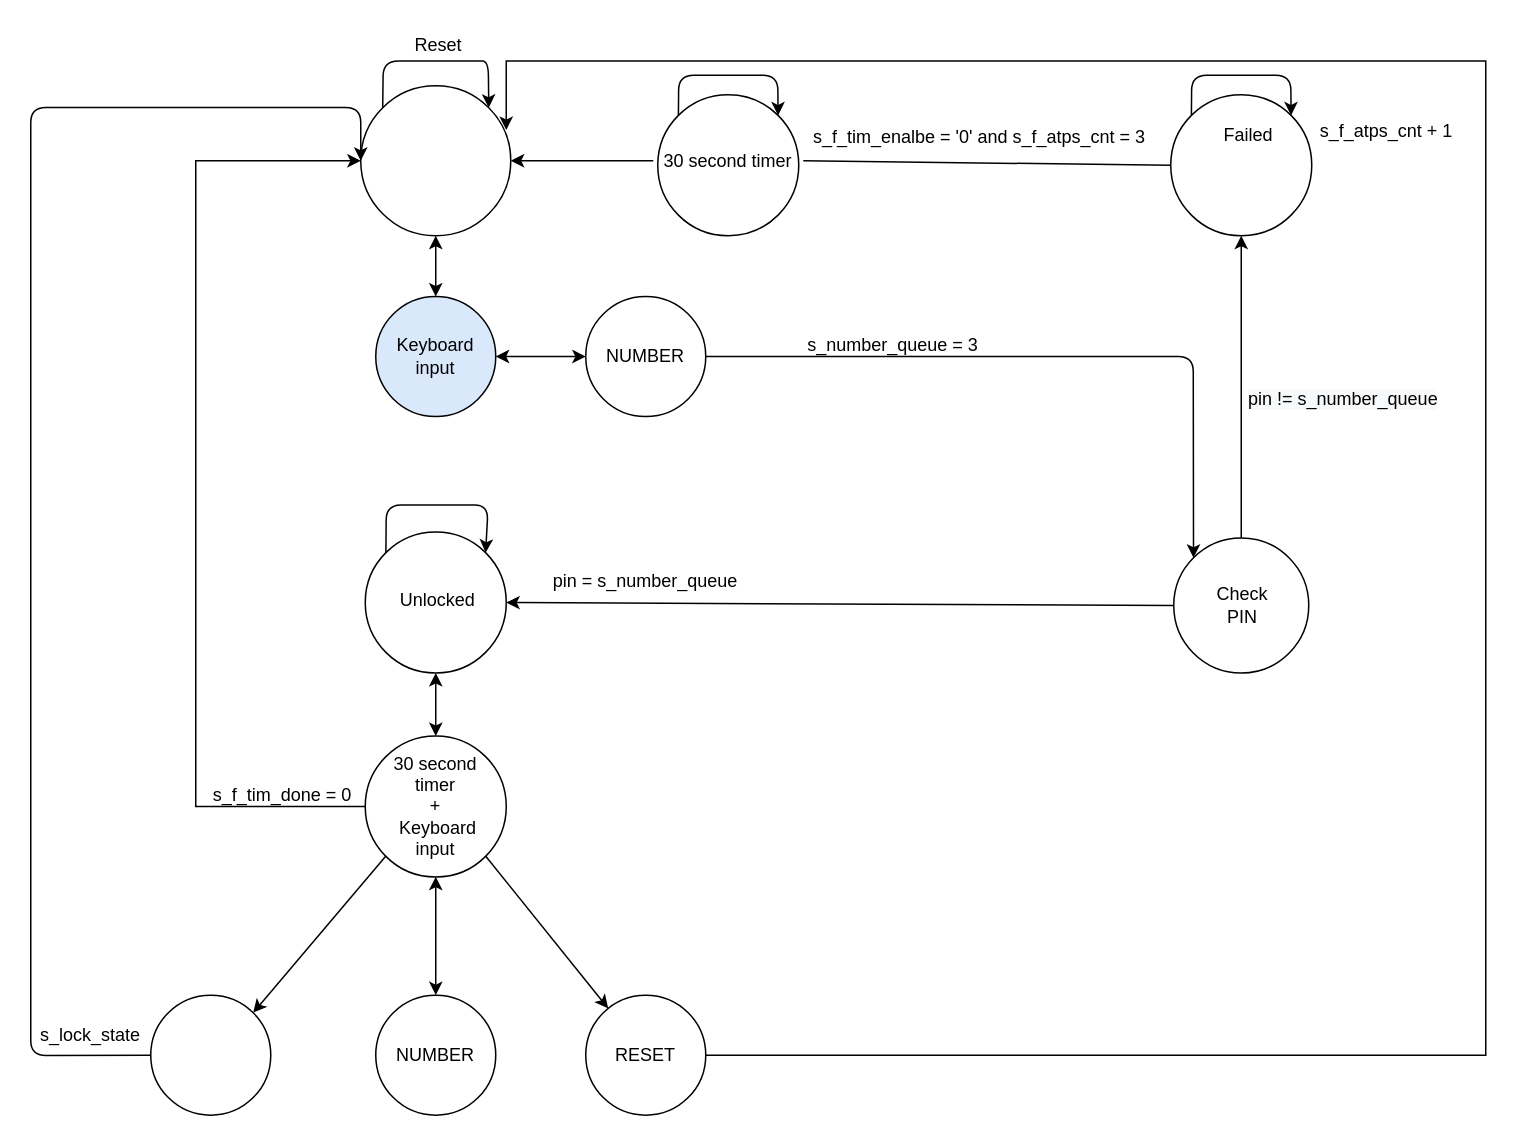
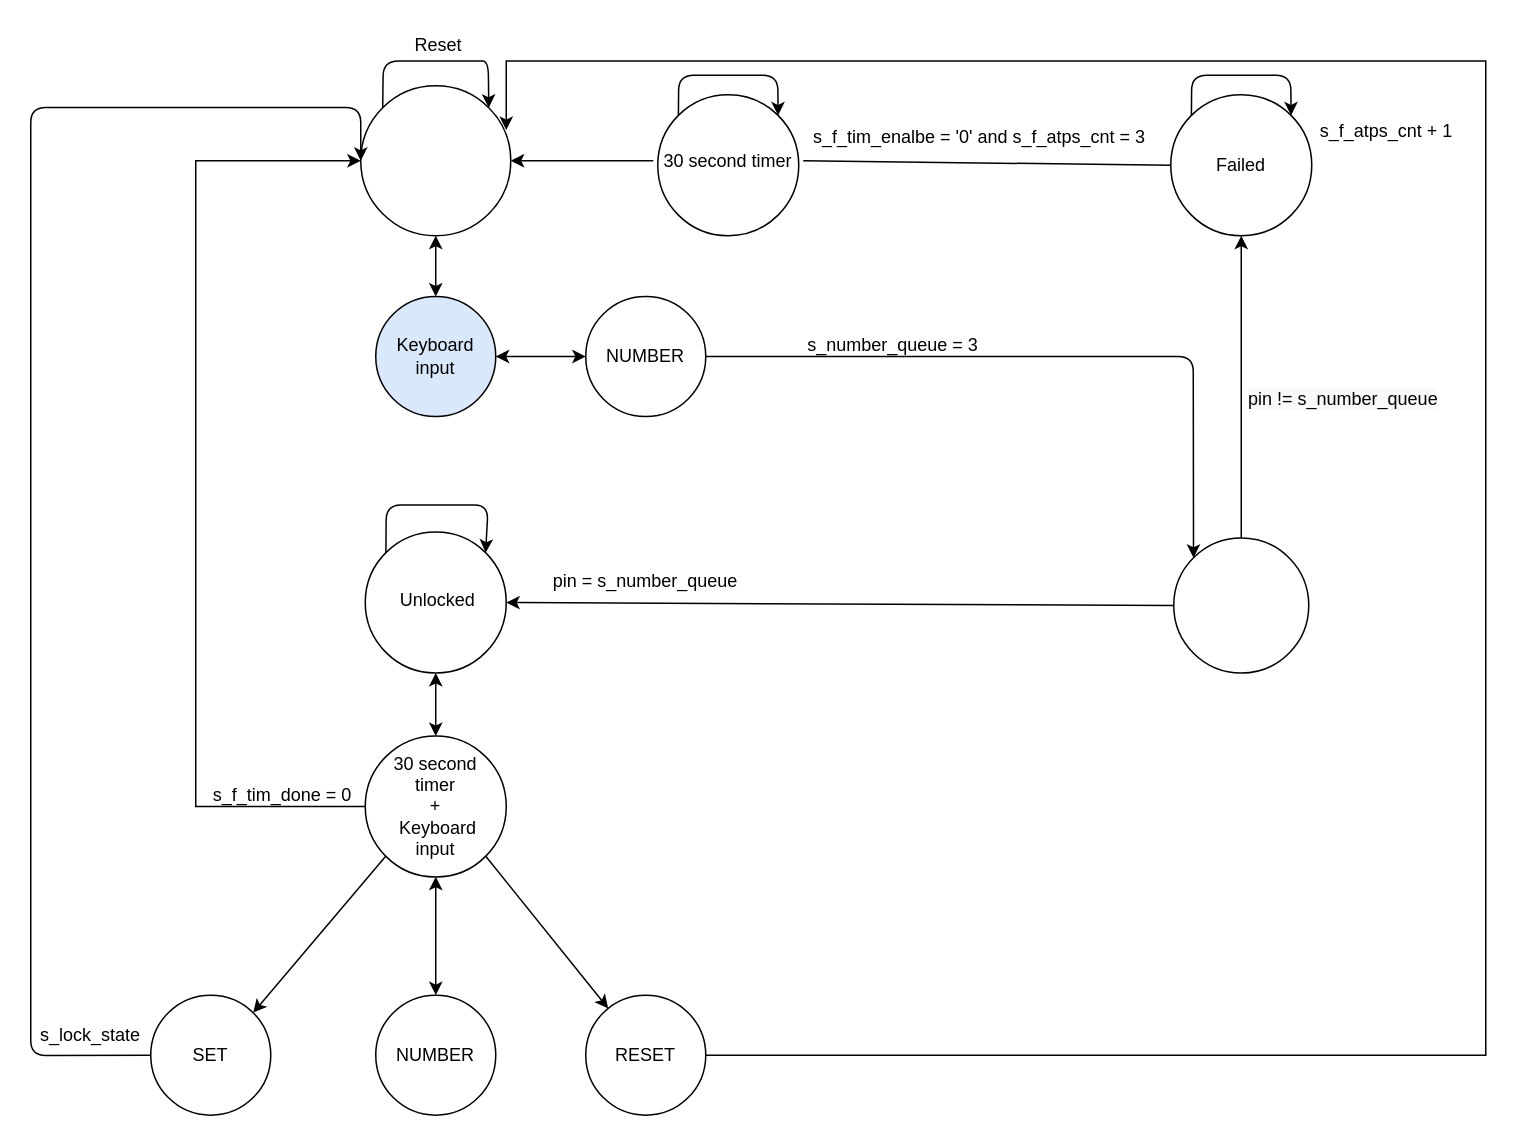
  <mxCell id="0" />
  <mxCell id="1" parent="0" />
  <mxCell id="2" value="" style="ellipse;whiteSpace=wrap;html=1;aspect=fixed;" parent="1" vertex="1"><mxGeometry x="240" y="56.5" width="100" height="100" as="geometry" /></mxCell>
  <mxCell id="3" value="" style="ellipse;whiteSpace=wrap;html=1;aspect=fixed;" parent="1" vertex="1"><mxGeometry x="780" y="62.5" width="94" height="94" as="geometry" /></mxCell>
- <mxCell id="4" value="Failed" style="text;html=1;strokeColor=none;fillColor=none;align=center;verticalAlign=middle;whiteSpace=wrap;rounded=0;" parent="1" vertex="1"><mxGeometry x="812" y="79.5" width="40" height="20" as="geometry" /></mxCell>
+ <mxCell id="4" value="Failed" style="text;html=1;strokeColor=none;fillColor=none;align=center;verticalAlign=middle;whiteSpace=wrap;rounded=0;" parent="1" vertex="1"><mxGeometry x="807" y="99.5" width="40" height="20" as="geometry" /></mxCell>
  <mxCell id="5" value="" style="endArrow=classic;html=1;exitX=0;exitY=0;exitDx=0;exitDy=0;entryX=1;entryY=0;entryDx=0;entryDy=0;" parent="1" source="2" target="2" edge="1"><mxGeometry width="50" height="50" relative="1" as="geometry"><mxPoint x="296" y="360" as="sourcePoint" /><mxPoint x="346" y="310" as="targetPoint" /><Array as="points"><mxPoint x="255" y="40" /><mxPoint x="282" y="40" /><mxPoint x="310" y="40" /><mxPoint x="325" y="40" /></Array></mxGeometry></mxCell>
  <mxCell id="6" style="edgeStyle=orthogonalEdgeStyle;rounded=0;orthogonalLoop=1;jettySize=auto;html=1;exitX=0.5;exitY=0;exitDx=0;exitDy=0;entryX=0.5;entryY=1;entryDx=0;entryDy=0;" parent="1" source="7" target="3" edge="1"><mxGeometry relative="1" as="geometry" /></mxCell>
  <mxCell id="7" value="" style="ellipse;whiteSpace=wrap;html=1;aspect=fixed;" parent="1" vertex="1"><mxGeometry x="782" y="358" width="90" height="90" as="geometry" /></mxCell>
- <mxCell id="8" value="Check PIN" style="text;html=1;strokeColor=none;fillColor=none;align=center;verticalAlign=middle;whiteSpace=wrap;rounded=0;" parent="1" vertex="1"><mxGeometry x="808" y="393" width="40" height="20" as="geometry" /></mxCell>
  <mxCell id="9" value="" style="ellipse;whiteSpace=wrap;html=1;aspect=fixed;" parent="1" vertex="1"><mxGeometry x="243" y="354" width="94" height="94" as="geometry" /></mxCell>
  <mxCell id="10" value="Unlocked" style="text;html=1;strokeColor=none;fillColor=none;align=center;verticalAlign=middle;whiteSpace=wrap;rounded=0;" parent="1" vertex="1"><mxGeometry x="270" y="393" width="43" height="13" as="geometry" /></mxCell>
  <mxCell id="11" value="" style="endArrow=classic;html=1;exitX=0;exitY=0;exitDx=0;exitDy=0;entryX=1;entryY=0;entryDx=0;entryDy=0;" parent="1" source="3" target="3" edge="1"><mxGeometry width="50" height="50" relative="1" as="geometry"><mxPoint x="787" y="29.5" as="sourcePoint" /><mxPoint x="837" y="-20.5" as="targetPoint" /><Array as="points"><mxPoint x="794" y="49.5" /><mxPoint x="827" y="49.5" /><mxPoint x="860" y="49.5" /></Array></mxGeometry></mxCell>
  <mxCell id="12" value="" style="endArrow=classic;html=1;exitX=0;exitY=0;exitDx=0;exitDy=0;entryX=1;entryY=0;entryDx=0;entryDy=0;" parent="1" source="9" target="9" edge="1"><mxGeometry width="50" height="50" relative="1" as="geometry"><mxPoint x="97" y="156" as="sourcePoint" /><mxPoint x="147" y="106" as="targetPoint" /><Array as="points"><mxPoint x="257" y="336" /><mxPoint x="297" y="336" /><mxPoint x="325" y="336" /></Array></mxGeometry></mxCell>
  <mxCell id="13" value="" style="endArrow=classic;html=1;entryX=1;entryY=0.5;entryDx=0;entryDy=0;exitX=0;exitY=0.5;exitDx=0;exitDy=0;" parent="1" source="7" target="9" edge="1"><mxGeometry width="50" height="50" relative="1" as="geometry"><mxPoint x="404" y="490" as="sourcePoint" /><mxPoint x="454" y="440" as="targetPoint" /></mxGeometry></mxCell>
  <mxCell id="14" value="pin = s_number_queue" style="text;html=1;strokeColor=none;fillColor=none;align=center;verticalAlign=middle;whiteSpace=wrap;rounded=0;" parent="1" vertex="1"><mxGeometry x="350" y="377" width="160" height="20" as="geometry" /></mxCell>
  <mxCell id="15" value="s_f_atps_cnt + 1" style="text;html=1;strokeColor=none;fillColor=none;align=center;verticalAlign=middle;whiteSpace=wrap;rounded=0;rotation=0;" parent="1" vertex="1"><mxGeometry x="874" y="76.5" width="100" height="20" as="geometry" /></mxCell>
  <mxCell id="16" value="" style="endArrow=classic;html=1;exitX=1;exitY=0.5;exitDx=0;exitDy=0;entryX=0;entryY=0;entryDx=0;entryDy=0;" parent="1" source="37" target="7" edge="1"><mxGeometry width="50" height="50" relative="1" as="geometry"><mxPoint x="300" y="330" as="sourcePoint" /><mxPoint x="380" y="170" as="targetPoint" /><Array as="points"><mxPoint x="795" y="237" /></Array></mxGeometry></mxCell>
  <mxCell id="17" value="" style="endArrow=classic;html=1;entryX=1;entryY=0.5;entryDx=0;entryDy=0;exitX=0;exitY=0.5;exitDx=0;exitDy=0;startArrow=none;" parent="1" target="2" edge="1"><mxGeometry width="50" height="50" relative="1" as="geometry"><mxPoint x="435" y="106.5" as="sourcePoint" /><mxPoint x="330" y="240" as="targetPoint" /></mxGeometry></mxCell>
  <mxCell id="18" value="s_number_queue = 3" style="text;html=1;strokeColor=none;fillColor=none;align=center;verticalAlign=middle;whiteSpace=wrap;rounded=0;rotation=0;" parent="1" vertex="1"><mxGeometry x="530" y="220" width="130" height="20" as="geometry" /></mxCell>
  <mxCell id="19" value="Reset" style="text;html=1;strokeColor=none;fillColor=none;align=center;verticalAlign=middle;whiteSpace=wrap;rounded=0;" parent="1" vertex="1"><mxGeometry x="271.5" y="20" width="40" height="20" as="geometry" /></mxCell>
  <mxCell id="20" value="" style="ellipse;whiteSpace=wrap;html=1;aspect=fixed;" parent="1" vertex="1"><mxGeometry x="100" y="662.77" width="80" height="80" as="geometry" /></mxCell>
+ <mxCell id="21" value="SET" style="text;html=1;strokeColor=none;fillColor=none;align=center;verticalAlign=middle;whiteSpace=wrap;rounded=0;" parent="1" vertex="1"><mxGeometry x="120" y="692.77" width="40" height="20" as="geometry" /></mxCell>
  <mxCell id="22" value="" style="endArrow=classic;html=1;exitX=0;exitY=0.5;exitDx=0;exitDy=0;entryX=0;entryY=0.5;entryDx=0;entryDy=0;" parent="1" source="20" target="2" edge="1"><mxGeometry width="50" height="50" relative="1" as="geometry"><mxPoint x="360" y="310" as="sourcePoint" /><mxPoint x="410" y="260" as="targetPoint" /><Array as="points"><mxPoint x="20" y="703" /><mxPoint x="20" y="71" /><mxPoint x="240" y="71" /></Array></mxGeometry></mxCell>
  <mxCell id="23" value="s_lock_state" style="text;html=1;strokeColor=none;fillColor=none;align=center;verticalAlign=middle;whiteSpace=wrap;rounded=0;rotation=0;" parent="1" vertex="1"><mxGeometry x="40" y="680" width="40" height="20" as="geometry" /></mxCell>
  <mxCell id="24" value="s_f_tim_enalbe = '0' and s_f_atps_cnt = 3" style="text;whiteSpace=wrap;html=1;" parent="1" vertex="1"><mxGeometry x="540" y="76.5" width="250" height="30" as="geometry" /></mxCell>
  <mxCell id="25" value="" style="ellipse;whiteSpace=wrap;html=1;aspect=fixed;" parent="1" vertex="1"><mxGeometry x="250" y="662.77" width="80" height="80" as="geometry" /></mxCell>
  <mxCell id="26" value="NUMBER" style="text;html=1;strokeColor=none;fillColor=none;align=center;verticalAlign=middle;whiteSpace=wrap;rounded=0;" parent="1" vertex="1"><mxGeometry x="270" y="692.77" width="40" height="20" as="geometry" /></mxCell>
  <mxCell id="27" style="edgeStyle=orthogonalEdgeStyle;rounded=0;orthogonalLoop=1;jettySize=auto;html=1;entryX=0.97;entryY=0.295;entryDx=0;entryDy=0;entryPerimeter=0;exitX=1;exitY=0.5;exitDx=0;exitDy=0;" edge="1" parent="1" source="28" target="2"><mxGeometry relative="1" as="geometry"><mxPoint x="990" y="30" as="targetPoint" /><mxPoint x="480" y="703" as="sourcePoint" /><Array as="points"><mxPoint x="990" y="703" /><mxPoint x="990" y="40" /><mxPoint x="337" y="40" /></Array></mxGeometry></mxCell>
  <mxCell id="28" value="" style="ellipse;whiteSpace=wrap;html=1;aspect=fixed;" parent="1" vertex="1"><mxGeometry x="390" y="662.77" width="80" height="80" as="geometry" /></mxCell>
  <mxCell id="29" value="RESET" style="text;html=1;strokeColor=none;fillColor=none;align=center;verticalAlign=middle;whiteSpace=wrap;rounded=0;" parent="1" vertex="1"><mxGeometry x="410" y="692.77" width="40" height="20" as="geometry" /></mxCell>
  <mxCell id="30" style="edgeStyle=orthogonalEdgeStyle;rounded=0;orthogonalLoop=1;jettySize=auto;html=1;exitX=0.5;exitY=1;exitDx=0;exitDy=0;" parent="1" source="26" target="26" edge="1"><mxGeometry relative="1" as="geometry" /></mxCell>
  <mxCell id="31" value="" style="endArrow=none;html=1;entryX=1;entryY=0.5;entryDx=0;entryDy=0;exitX=0;exitY=0.5;exitDx=0;exitDy=0;" edge="1" parent="1" source="3"><mxGeometry width="50" height="50" relative="1" as="geometry"><mxPoint x="780" y="109.5" as="sourcePoint" /><mxPoint x="535" y="106.5" as="targetPoint" /></mxGeometry></mxCell>
  <mxCell id="32" value="" style="ellipse;whiteSpace=wrap;html=1;aspect=fixed;" vertex="1" parent="1"><mxGeometry x="438" y="62.5" width="94" height="94" as="geometry" /></mxCell>
  <mxCell id="33" value="" style="endArrow=classic;html=1;exitX=0;exitY=0;exitDx=0;exitDy=0;entryX=1;entryY=0;entryDx=0;entryDy=0;" edge="1" parent="1" source="32" target="32"><mxGeometry width="50" height="50" relative="1" as="geometry"><mxPoint x="445" y="29.5" as="sourcePoint" /><mxPoint x="495" y="-20.5" as="targetPoint" /><Array as="points"><mxPoint x="452" y="49.5" /><mxPoint x="485" y="49.5" /><mxPoint x="518" y="49.5" /></Array></mxGeometry></mxCell>
  <mxCell id="34" value="30 second timer" style="text;html=1;strokeColor=none;fillColor=none;align=center;verticalAlign=middle;whiteSpace=wrap;rounded=0;" vertex="1" parent="1"><mxGeometry x="440" y="96.5" width="90" height="20" as="geometry" /></mxCell>
  <mxCell id="35" value="30 second timer" style="text;html=1;strokeColor=none;fillColor=none;align=center;verticalAlign=middle;whiteSpace=wrap;rounded=0;" vertex="1" parent="1"><mxGeometry x="245" y="527" width="90" height="20" as="geometry" /></mxCell>
  <mxCell id="36" value="" style="endArrow=classic;startArrow=classic;html=1;exitX=0.5;exitY=0;exitDx=0;exitDy=0;entryX=0.5;entryY=1;entryDx=0;entryDy=0;" edge="1" parent="1" source="25"><mxGeometry width="50" height="50" relative="1" as="geometry"><mxPoint x="600" y="475.77" as="sourcePoint" /><mxPoint x="290" y="583.77" as="targetPoint" /></mxGeometry></mxCell>
  <mxCell id="37" value="" style="ellipse;whiteSpace=wrap;html=1;aspect=fixed;" vertex="1" parent="1"><mxGeometry x="390" y="197" width="80" height="80" as="geometry" /></mxCell>
  <mxCell id="38" value="NUMBER" style="text;html=1;strokeColor=none;fillColor=none;align=center;verticalAlign=middle;whiteSpace=wrap;rounded=0;" vertex="1" parent="1"><mxGeometry x="410" y="227" width="40" height="20" as="geometry" /></mxCell>
  <mxCell id="39" style="edgeStyle=orthogonalEdgeStyle;rounded=0;orthogonalLoop=1;jettySize=auto;html=1;exitX=0.5;exitY=1;exitDx=0;exitDy=0;" edge="1" parent="1" source="38" target="38"><mxGeometry relative="1" as="geometry" /></mxCell>
  <mxCell id="40" value="" style="endArrow=classic;startArrow=classic;html=1;entryX=0.5;entryY=1;entryDx=0;entryDy=0;exitX=0.5;exitY=0;exitDx=0;exitDy=0;" edge="1" parent="1" source="48"><mxGeometry width="50" height="50" relative="1" as="geometry"><mxPoint x="300" y="180" as="sourcePoint" /><mxPoint x="290" y="156.5" as="targetPoint" /></mxGeometry></mxCell>
  <mxCell id="41" value="&lt;span style=&quot;color: rgb(0 , 0 , 0) ; font-family: &amp;#34;helvetica&amp;#34; ; font-size: 12px ; font-style: normal ; font-weight: 400 ; letter-spacing: normal ; text-align: center ; text-indent: 0px ; text-transform: none ; word-spacing: 0px ; background-color: rgb(248 , 249 , 250) ; display: inline ; float: none&quot;&gt;pin != s_number_queue&lt;/span&gt;" style="text;whiteSpace=wrap;html=1;rotation=0;" vertex="1" parent="1"><mxGeometry x="830" y="252" width="150" height="30" as="geometry" /></mxCell>
  <mxCell id="42" value="" style="endArrow=classic;html=1;exitX=1;exitY=1;exitDx=0;exitDy=0;" edge="1" parent="1" target="28"><mxGeometry width="50" height="50" relative="1" as="geometry"><mxPoint x="323.234" y="570.004" as="sourcePoint" /><mxPoint x="660" y="415.77" as="targetPoint" /></mxGeometry></mxCell>
  <mxCell id="43" value="" style="endArrow=classic;html=1;exitX=0;exitY=1;exitDx=0;exitDy=0;entryX=1;entryY=0;entryDx=0;entryDy=0;" edge="1" parent="1" target="20"><mxGeometry width="50" height="50" relative="1" as="geometry"><mxPoint x="256.766" y="570.004" as="sourcePoint" /><mxPoint x="660" y="415.77" as="targetPoint" /></mxGeometry></mxCell>
  <mxCell id="44" style="edgeStyle=orthogonalEdgeStyle;rounded=0;orthogonalLoop=1;jettySize=auto;html=1;entryX=0;entryY=0.5;entryDx=0;entryDy=0;" edge="1" parent="1" source="45" target="2"><mxGeometry relative="1" as="geometry"><Array as="points"><mxPoint x="130" y="537" /><mxPoint x="130" y="107" /></Array></mxGeometry></mxCell>
  <mxCell id="45" value="" style="ellipse;whiteSpace=wrap;html=1;aspect=fixed;" vertex="1" parent="1"><mxGeometry x="243" y="490" width="94" height="94" as="geometry" /></mxCell>
  <mxCell id="46" value="" style="endArrow=classic;startArrow=classic;html=1;exitX=0.5;exitY=0;exitDx=0;exitDy=0;entryX=0.5;entryY=1;entryDx=0;entryDy=0;" edge="1" parent="1" source="45" target="9"><mxGeometry width="50" height="50" relative="1" as="geometry"><mxPoint x="500" y="590" as="sourcePoint" /><mxPoint x="550" y="540" as="targetPoint" /></mxGeometry></mxCell>
  <mxCell id="47" value="30 second timer&lt;br&gt;+&lt;br&gt;&amp;nbsp;Keyboard input" style="text;html=1;strokeColor=none;fillColor=none;align=center;verticalAlign=middle;whiteSpace=wrap;rounded=0;" vertex="1" parent="1"><mxGeometry x="250" y="527" width="80" height="20" as="geometry" /></mxCell>
  <mxCell id="48" value="&lt;span&gt;Keyboard input&lt;/span&gt;" style="ellipse;whiteSpace=wrap;html=1;aspect=fixed;fillColor=#dae8fc;" vertex="1" parent="1"><mxGeometry x="250" y="197" width="80" height="80" as="geometry" /></mxCell>
  <mxCell id="49" value="" style="endArrow=classic;startArrow=classic;html=1;exitX=1;exitY=0.5;exitDx=0;exitDy=0;entryX=0;entryY=0.5;entryDx=0;entryDy=0;" edge="1" parent="1" source="48" target="37"><mxGeometry width="50" height="50" relative="1" as="geometry"><mxPoint x="500" y="460" as="sourcePoint" /><mxPoint x="550" y="410" as="targetPoint" /></mxGeometry></mxCell>
  <mxCell id="50" value="s_f_tim_done = 0" style="text;html=1;strokeColor=none;fillColor=none;align=center;verticalAlign=middle;whiteSpace=wrap;rounded=0;" vertex="1" parent="1"><mxGeometry x="133" y="520" width="110" height="20" as="geometry" /></mxCell>
